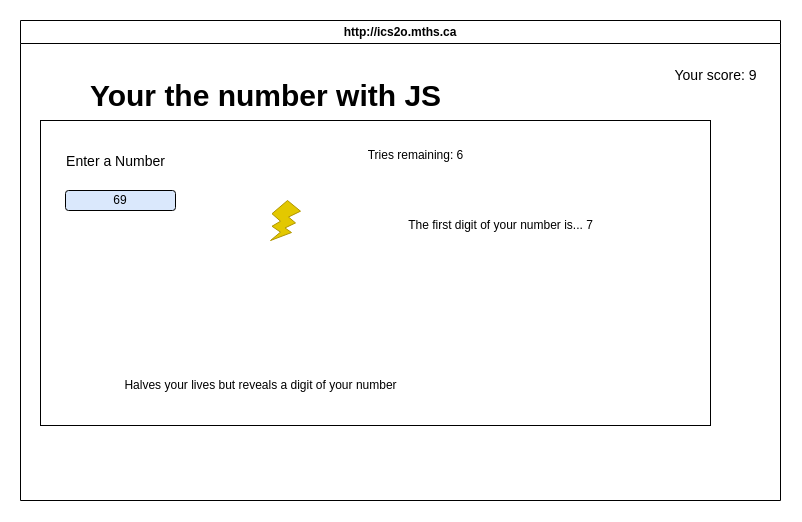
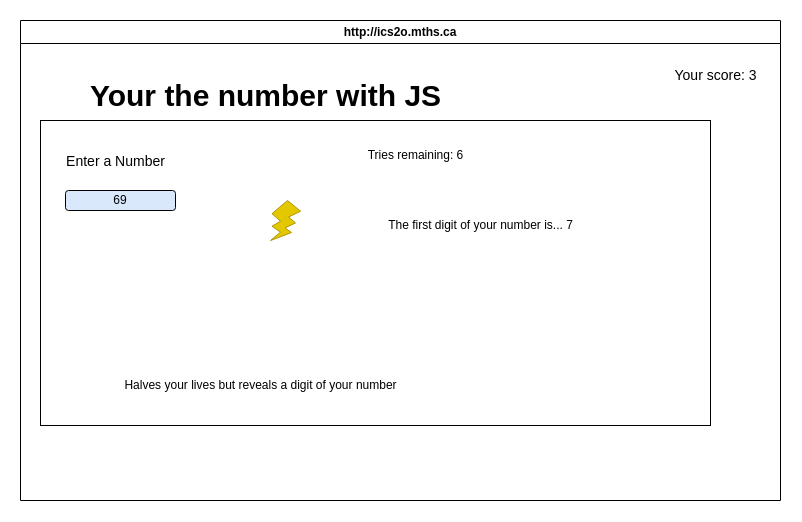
  <mxCell id="0" />
  <mxCell id="1" parent="0" />
  <mxCell id="2" value="http://ics2o.mths.ca" style="swimlane;whiteSpace=wrap;html=1;" parent="1" vertex="1"><mxGeometry x="20" y="20" width="760" height="480" as="geometry" /></mxCell>
  <mxCell id="3" value="" style="rounded=0;whiteSpace=wrap;html=1;" parent="2" vertex="1"><mxGeometry x="20" y="100" width="670" height="305" as="geometry" /></mxCell>
  <mxCell id="4" value="&lt;font style=&quot;font-size: 30px;&quot;&gt;&lt;b&gt;Your the number with JS&lt;/b&gt;&lt;/font&gt;" style="text;html=1;align=center;verticalAlign=middle;resizable=0;points=[];autosize=1;strokeColor=none;fillColor=none;" parent="2" vertex="1"><mxGeometry x="45" y="50" width="400" height="50" as="geometry" /></mxCell>
  <mxCell id="5" value="&lt;font style=&quot;font-size: 14px;&quot;&gt;Enter a Number&lt;/font&gt;" style="text;html=1;align=center;verticalAlign=middle;resizable=0;points=[];autosize=1;strokeColor=none;fillColor=none;fontSize=30;" parent="2" vertex="1"><mxGeometry x="35" y="110" width="120" height="50" as="geometry" /></mxCell>
- <mxCell id="6" value="Your score: 9" style="text;html=1;align=center;verticalAlign=middle;resizable=0;points=[];autosize=1;strokeColor=none;fillColor=none;fontSize=14;" parent="2" vertex="1"><mxGeometry x="640" y="40" width="110" height="30" as="geometry" /></mxCell>
+ <mxCell id="6" value="Your score: 3" style="text;html=1;align=center;verticalAlign=middle;resizable=0;points=[];autosize=1;strokeColor=none;fillColor=none;fontSize=14;" parent="2" vertex="1"><mxGeometry x="640" y="40" width="110" height="30" as="geometry" /></mxCell>
  <mxCell id="7" value="69" style="rounded=1;whiteSpace=wrap;html=1;fillColor=#dae8fc;" parent="2" vertex="1"><mxGeometry x="45" y="170" width="110" height="20" as="geometry" /></mxCell>
  <mxCell id="8" value="Tries remaining: 6" style="text;html=1;align=center;verticalAlign=middle;resizable=0;points=[];autosize=1;strokeColor=none;fillColor=none;" parent="2" vertex="1"><mxGeometry x="335" y="120" width="120" height="30" as="geometry" /></mxCell>
- <mxCell id="9" value="The first digit of your number is... 7" style="text;html=1;align=center;verticalAlign=middle;resizable=0;points=[];autosize=1;strokeColor=none;fillColor=none;" vertex="1" parent="2"><mxGeometry x="375" y="190" width="210" height="30" as="geometry" /></mxCell>
+ <mxCell id="9" value="The first digit of your number is... 7" style="text;html=1;align=center;verticalAlign=middle;resizable=0;points=[];autosize=1;strokeColor=none;fillColor=none;" vertex="1" parent="2"><mxGeometry x="355" y="190" width="210" height="30" as="geometry" /></mxCell>
  <mxCell id="10" value="Halves your lives but reveals a digit of your number" style="text;html=1;align=center;verticalAlign=middle;resizable=0;points=[];autosize=1;strokeColor=none;fillColor=none;" vertex="1" parent="2"><mxGeometry x="90" y="350" width="300" height="30" as="geometry" /></mxCell>
  <mxCell id="11" value="" style="verticalLabelPosition=bottom;verticalAlign=top;html=1;shape=mxgraph.basic.flash;fillColor=#e3c800;fontColor=#000000;strokeColor=#B09500;" vertex="1" parent="2"><mxGeometry x="250" y="180" width="30" height="40" as="geometry" /></mxCell>
